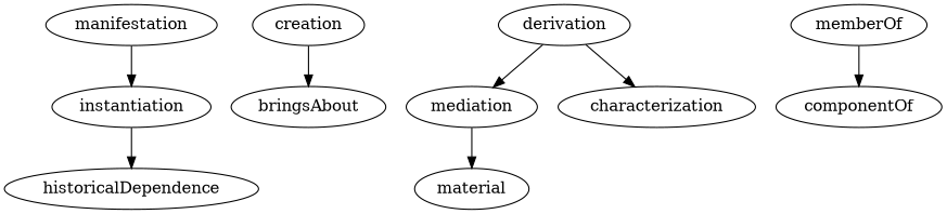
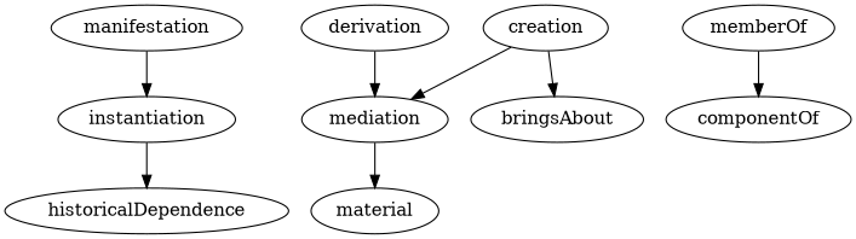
  strict digraph {
    manifestation
    instantiation
    historicalDependence
    creation
    mediation
    bringsAbout
    memberOf
    componentOf
    material
    derivation
-   characterization
    manifestation -> instantiation
    instantiation -> historicalDependence
+   creation -> mediation
    creation -> bringsAbout
    mediation -> material
    memberOf -> componentOf
    derivation -> mediation
-   derivation -> characterization
  }
